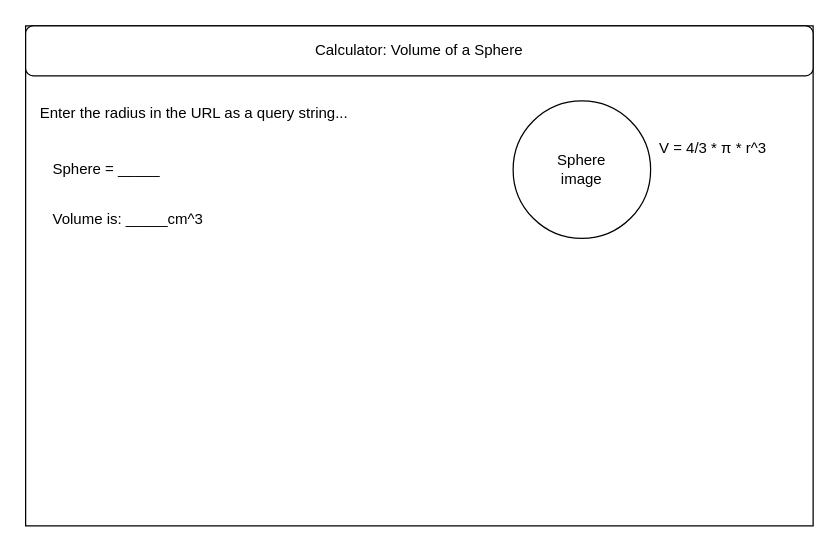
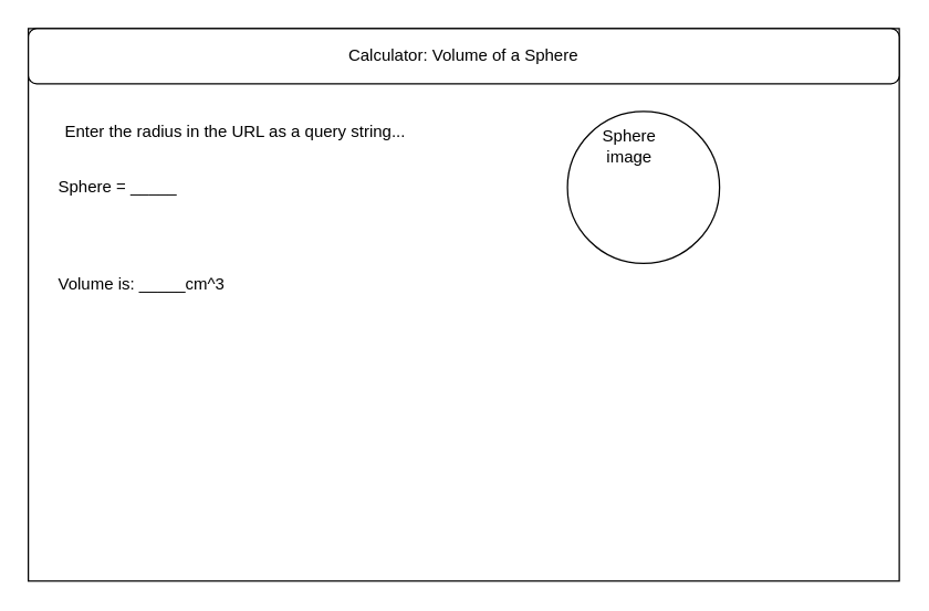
  <mxCell id="0" />
  <mxCell id="1" parent="0" />
  <mxCell id="2" value="" style="rounded=0;whiteSpace=wrap;html=1;" parent="1" vertex="1"><mxGeometry x="20" y="20" width="630" height="400" as="geometry" /></mxCell>
  <mxCell id="3" value="&lt;div&gt;Calculator: Volume of a Sphere&lt;/div&gt;" style="whiteSpace=wrap;html=1;rounded=1;" parent="1" vertex="1"><mxGeometry x="20" y="20" width="630" height="40" as="geometry" /></mxCell>
- <mxCell id="4" value="Enter the radius in the URL as a query string..." style="text;html=1;strokeColor=none;fillColor=none;align=center;verticalAlign=middle;whiteSpace=wrap;rounded=0;" vertex="1" parent="1"><mxGeometry x="25" y="75" width="260" height="30" as="geometry" /></mxCell>
+ <mxCell id="4" value="Enter the radius in the URL as a query string..." style="text;html=1;strokeColor=none;fillColor=none;align=center;verticalAlign=middle;whiteSpace=wrap;rounded=0;" vertex="1" parent="1"><mxGeometry x="40" y="80" width="260" height="30" as="geometry" /></mxCell>
  <mxCell id="5" value="" style="ellipse;whiteSpace=wrap;html=1;aspect=fixed;" vertex="1" parent="1"><mxGeometry x="410" y="80" width="110" height="110" as="geometry" /></mxCell>
- <mxCell id="6" value="&lt;div&gt;V = 4/&lt;span&gt;3 * π * r^3&lt;/span&gt;&lt;/div&gt;&lt;div&gt;&lt;br&gt;&lt;/div&gt;" style="text;html=1;strokeColor=none;fillColor=none;align=center;verticalAlign=middle;whiteSpace=wrap;rounded=0;" vertex="1" parent="1"><mxGeometry x="520" y="110" width="100" height="30" as="geometry" /></mxCell>
- <mxCell id="7" value="Sphere image" style="text;html=1;strokeColor=none;fillColor=none;align=center;verticalAlign=middle;whiteSpace=wrap;rounded=0;" vertex="1" parent="1"><mxGeometry x="435" y="120" width="60" height="30" as="geometry" /></mxCell>
+ <mxCell id="7" value="Sphere image" style="text;html=1;strokeColor=none;fillColor=none;align=center;verticalAlign=middle;whiteSpace=wrap;rounded=0;" vertex="1" parent="1"><mxGeometry x="425" y="90" width="60" height="30" as="geometry" /></mxCell>
  <mxCell id="8" value="Sphere = _____" style="text;html=1;strokeColor=none;fillColor=none;align=left;verticalAlign=middle;whiteSpace=wrap;rounded=0;" vertex="1" parent="1"><mxGeometry x="40" y="120" width="260" height="30" as="geometry" /></mxCell>
- <mxCell id="9" value="Volume is: _____cm^3" style="text;html=1;strokeColor=none;fillColor=none;align=left;verticalAlign=middle;whiteSpace=wrap;rounded=0;" vertex="1" parent="1"><mxGeometry x="40" y="160" width="260" height="30" as="geometry" /></mxCell>
+ <mxCell id="9" value="Volume is: _____cm^3" style="text;html=1;strokeColor=none;fillColor=none;align=left;verticalAlign=middle;whiteSpace=wrap;rounded=0;" vertex="1" parent="1"><mxGeometry x="40" y="190" width="260" height="30" as="geometry" /></mxCell>
